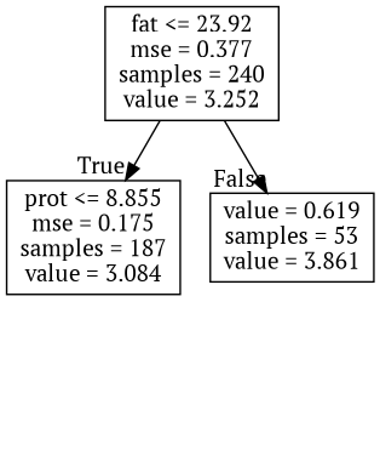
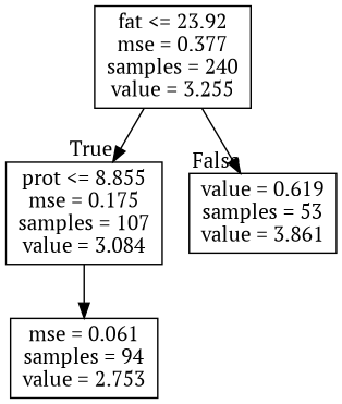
  digraph {
    fontname="PT Serif"
    node [fontname="PT Serif" shape=box]
    edge [fontname="PT Serif" labeldistance=2.5]
-   n1 [label="fat <= 23.92\nmse = 0.377\nsamples = 240\nvalue = 3.252"]
-   n2 [label="prot <= 8.855\nmse = 0.175\nsamples = 187\nvalue = 3.084"]
+   n1 [label="fat <= 23.92\nmse = 0.377\nsamples = 240\nvalue = 3.255"]
+   n2 [label="prot <= 8.855\nmse = 0.175\nsamples = 107\nvalue = 3.084"]
    n3 [label="value = 0.619\nsamples = 53\nvalue = 3.861"]
+   n4 [label="mse = 0.061\nsamples = 94\nvalue = 2.753"]
    n1 -> n2 [headlabel=True labelangle=45]
    n1 -> n3 [headlabel=False labelangle=-45]
+   n2 -> n4 [labeldistance=""]
  }
